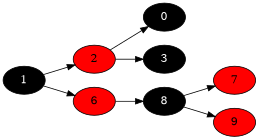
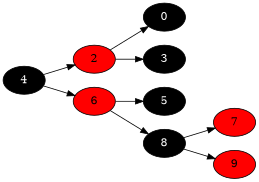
  digraph {
    rankdir=LR
    node [fillcolor=black style=filled fontcolor=white]
    2 [fillcolor=red fontcolor=""]
-   4 [label=1]
+   4
    6 [fillcolor=red fontcolor=""]
    n4 [label=0]
    3
+   5
    8
    7 [fillcolor=red fontcolor=""]
    9 [fillcolor=red fontcolor=""]
    2 -> n4
    2 -> 3
    4 -> 2
    4 -> 6
+   6 -> 5
    6 -> 8
    8 -> 7
    8 -> 9
  }
